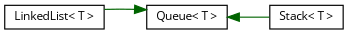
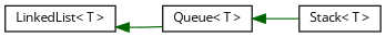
  digraph {
    fontname="Open Sans"
    rankdir=LR
    node [color=black fillcolor=white fontname="Open Sans" fontsize=10 shape=record style=filled]
    edge [color=darkgreen dir=back fontname="Open Sans" fontsize=10 labelfontname=Helvetica labelfontsize=10 style=solid]
    n1 [height=0.2 label="LinkedList\< T \>" width=0.4]
    n2 [height=0.2 label="Queue\< T \>" width=0.4]
    n3 [height=0.2 label="Stack\< T \>" width=0.4]
-   n2 -> n1
+   n1 -> n2
    n2 -> n3
  }
